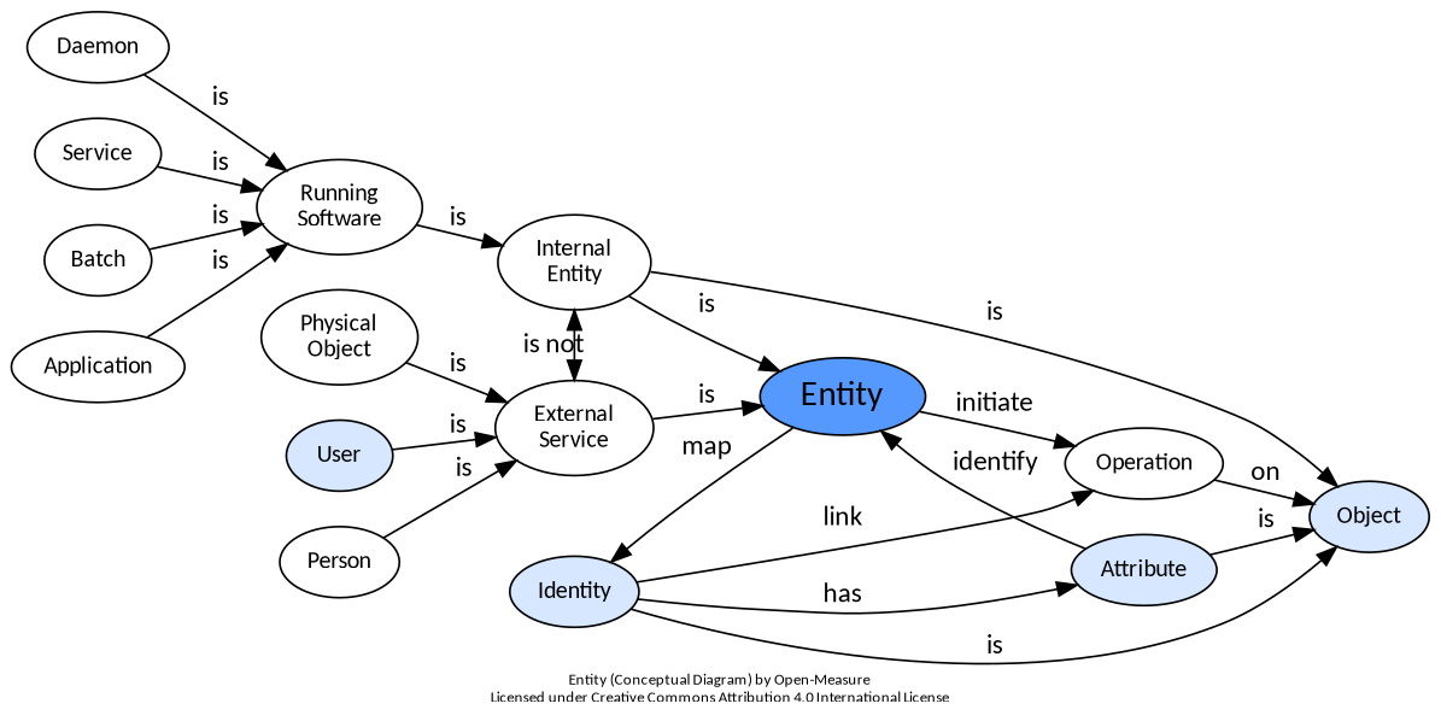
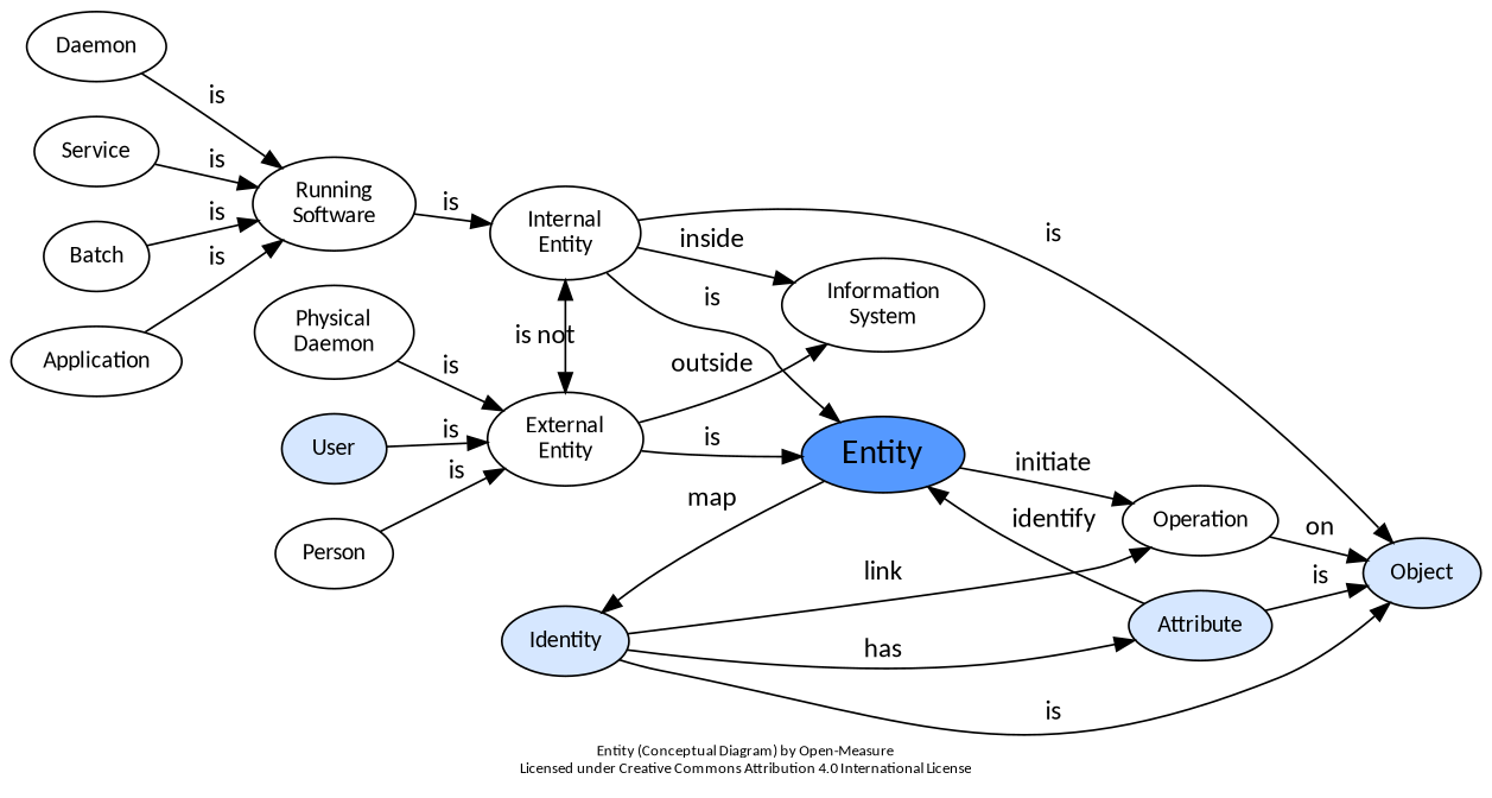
  digraph {
    compound=true
    fontname=Calibri
    fontsize=8
    label="Entity (Conceptual Diagram) by Open-Measure\nLicensed under Creative Commons Attribution 4.0 International License"
    newrank=true
    packmode=clust
    rankdir=LR
    ranksep=0
    splines=curve
    node [fillcolor=white fontname=Calibri fontsize=12 shape=ellipse style=filled]
    edge [fontname=Calibri minlen=1 weight=10]
-   n1 [label="External\nService"]
+   n1 [label="External\nEntity"]
    n2 [label="Internal\nEntity"]
    n3 [label="Running\nSoftware"]
-   n4 [label="Physical\nObject"]
+   n4 [label="Physical\nDaemon"]
    n5 [fillcolor="#d6e7ff" label=User]
    n6 [fillcolor="#5599ff" fontsize=18 label=Entity]
+   n7 [label="Information\nSystem"]
    n8 [fillcolor="#d6e7ff" label=Object]
    n9 [label=Daemon]
    n10 [label=Service]
    n11 [label=Batch]
    n12 [label=Application]
    n13 [label=Person]
    n14 [label=Operation]
    n15 [fillcolor="#d6e7ff" label=Attribute]
    n16 [fillcolor="#d6e7ff" label=Identity]
    subgraph sub_1 {
      rank=same
      n1
      n2
    }
    subgraph sub_2 {
      rank=same
      n3
      n4
      n5
    }
    n1 -> n6 [label="  is  "]
+   n1 -> n7 [label="  outside  "]
    n2 -> n1 [dir=both label="  is not  "]
    n2 -> n6 [label="  is  "]
+   n2 -> n7 [label="  inside  "]
    n2 -> n8 [label="  is  "]
    n3 -> n2 [label="  is  "]
    n4 -> n1 [label="  is  "]
    n5 -> n1 [label="  is  "]
    n6 -> n14 [label="  initiate  "]
    n6 -> n15 [dir=back label="  identify  "]
    n9 -> n3 [label="  is  "]
    n10 -> n3 [label="  is  "]
    n11 -> n3 [label="  is  "]
    n12 -> n3 [label="  is  "]
    n13 -> n1 [dir="back  " label="  is"]
    n14 -> n8 [label="  on  "]
    n15 -> n8 [label="  is  "]
    n16 -> n6 [dir=back label="  map  "]
    n16 -> n8 [label="  is  "]
    n16 -> n14 [label="  link  "]
    n16 -> n15 [label="  has  "]
  }
